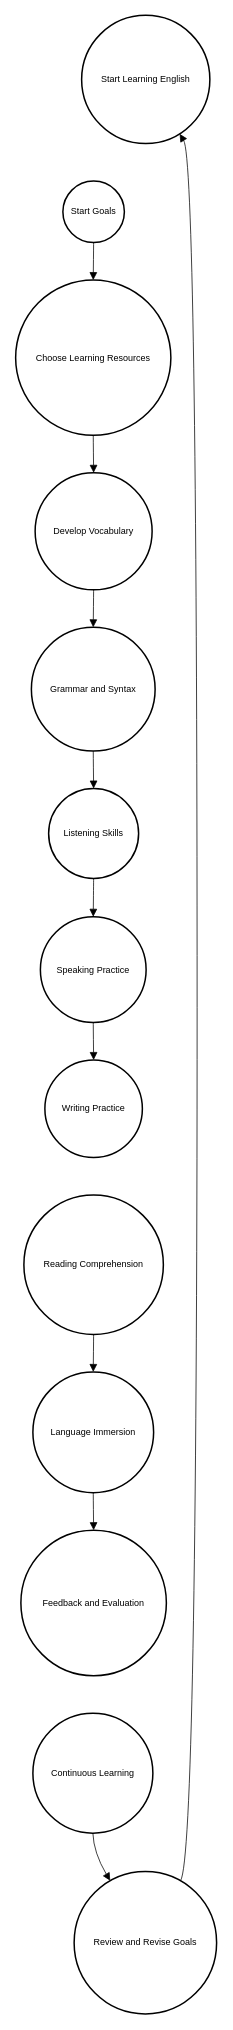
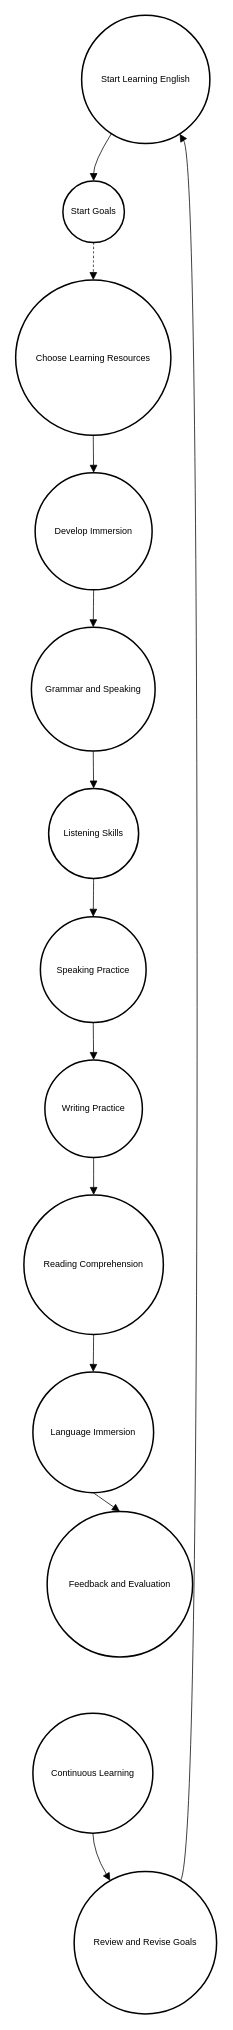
  <mxCell id="0" />
  <mxCell id="1" parent="0" />
  <mxCell id="2" value="Start Learning English" style="ellipse;aspect=fixed;strokeWidth=2;whiteSpace=wrap;" vertex="1" parent="1"><mxGeometry x="108" y="20" width="171" height="171" as="geometry" /></mxCell>
  <mxCell id="3" value="Start Goals" style="ellipse;aspect=fixed;strokeWidth=2;whiteSpace=wrap;" vertex="1" parent="1"><mxGeometry x="83" y="241" width="82" height="82" as="geometry" /></mxCell>
  <mxCell id="4" value="Choose Learning Resources" style="ellipse;aspect=fixed;strokeWidth=2;whiteSpace=wrap;" vertex="1" parent="1"><mxGeometry x="20" y="373" width="207" height="207" as="geometry" /></mxCell>
- <mxCell id="5" value="Develop Vocabulary" style="ellipse;aspect=fixed;strokeWidth=2;whiteSpace=wrap;" vertex="1" parent="1"><mxGeometry x="46" y="630" width="156" height="156" as="geometry" /></mxCell>
- <mxCell id="6" value="Grammar and Syntax" style="ellipse;aspect=fixed;strokeWidth=2;whiteSpace=wrap;" vertex="1" parent="1"><mxGeometry x="41" y="836" width="165" height="165" as="geometry" /></mxCell>
+ <mxCell id="5" value="Develop Immersion" style="ellipse;aspect=fixed;strokeWidth=2;whiteSpace=wrap;" vertex="1" parent="1"><mxGeometry x="46" y="630" width="156" height="156" as="geometry" /></mxCell>
+ <mxCell id="6" value="Grammar and Speaking" style="ellipse;aspect=fixed;strokeWidth=2;whiteSpace=wrap;" vertex="1" parent="1"><mxGeometry x="41" y="836" width="165" height="165" as="geometry" /></mxCell>
  <mxCell id="7" value="Listening Skills" style="ellipse;aspect=fixed;strokeWidth=2;whiteSpace=wrap;" vertex="1" parent="1"><mxGeometry x="64" y="1051" width="120" height="120" as="geometry" /></mxCell>
  <mxCell id="8" value="Speaking Practice" style="ellipse;aspect=fixed;strokeWidth=2;whiteSpace=wrap;" vertex="1" parent="1"><mxGeometry x="53" y="1222" width="141" height="141" as="geometry" /></mxCell>
  <mxCell id="9" value="Writing Practice" style="ellipse;aspect=fixed;strokeWidth=2;whiteSpace=wrap;" vertex="1" parent="1"><mxGeometry x="59" y="1413" width="130" height="130" as="geometry" /></mxCell>
  <mxCell id="10" value="Reading Comprehension" style="ellipse;aspect=fixed;strokeWidth=2;whiteSpace=wrap;" vertex="1" parent="1"><mxGeometry x="31" y="1593" width="186" height="186" as="geometry" /></mxCell>
  <mxCell id="11" value="Language Immersion" style="ellipse;aspect=fixed;strokeWidth=2;whiteSpace=wrap;" vertex="1" parent="1"><mxGeometry x="43" y="1829" width="161" height="161" as="geometry" /></mxCell>
- <mxCell id="12" value="Feedback and Evaluation" style="ellipse;aspect=fixed;strokeWidth=2;whiteSpace=wrap;" vertex="1" parent="1"><mxGeometry x="27" y="2040" width="194" height="194" as="geometry" /></mxCell>
+ <mxCell id="12" value="Feedback and Evaluation" style="ellipse;aspect=fixed;strokeWidth=2;whiteSpace=wrap;" vertex="1" parent="1"><mxGeometry x="62" y="2015" width="194" height="194" as="geometry" /></mxCell>
  <mxCell id="13" value="Continuous Learning" style="ellipse;aspect=fixed;strokeWidth=2;whiteSpace=wrap;" vertex="1" parent="1"><mxGeometry x="43" y="2284" width="160" height="160" as="geometry" /></mxCell>
  <mxCell id="14" value="Review and Revise Goals" style="ellipse;aspect=fixed;strokeWidth=2;whiteSpace=wrap;" vertex="1" parent="1"><mxGeometry x="98" y="2495" width="190" height="190" as="geometry" /></mxCell>
- <mxCell id="16" value="" style="curved=1;startArrow=none;endArrow=block;exitX=0.496;exitY=0.995;entryX=0.501;entryY=-0.002;rounded=0;fontSize=12;startSize=8;endSize=8;" edge="1" parent="1" source="3" target="4"><mxGeometry relative="1" as="geometry"><Array as="points" /></mxGeometry></mxCell>
+ <mxCell id="15" value="" style="curved=1;startArrow=none;endArrow=block;exitX=0.184;exitY=1.0;entryX=0.496;entryY=0.0;rounded=0;fontSize=12;startSize=8;endSize=8;" edge="1" parent="1" source="2" target="3"><mxGeometry relative="1" as="geometry"><Array as="points"><mxPoint x="124" y="216" /></Array></mxGeometry></mxCell>
+ <mxCell id="16" value="" style="curved=1;startArrow=none;endArrow=block;exitX=0.496;exitY=0.995;entryX=0.501;entryY=-0.002;rounded=0;fontSize=12;startSize=8;endSize=8;dashed=1;" edge="1" parent="1" source="3" target="4"><mxGeometry relative="1" as="geometry"><Array as="points" /></mxGeometry></mxCell>
  <mxCell id="17" value="" style="curved=1;startArrow=none;endArrow=block;exitX=0.501;exitY=1.0;entryX=0.498;entryY=0.0;rounded=0;fontSize=12;startSize=8;endSize=8;" edge="1" parent="1" source="4" target="5"><mxGeometry relative="1" as="geometry"><Array as="points" /></mxGeometry></mxCell>
  <mxCell id="18" value="" style="curved=1;startArrow=none;endArrow=block;exitX=0.498;exitY=1.002;entryX=0.501;entryY=0.001;rounded=0;fontSize=12;startSize=8;endSize=8;" edge="1" parent="1" source="5" target="6"><mxGeometry relative="1" as="geometry"><Array as="points" /></mxGeometry></mxCell>
  <mxCell id="19" value="" style="curved=1;startArrow=none;endArrow=block;exitX=0.501;exitY=1.003;entryX=0.497;entryY=0.004;rounded=0;fontSize=12;startSize=8;endSize=8;" edge="1" parent="1" source="6" target="7"><mxGeometry relative="1" as="geometry"><Array as="points" /></mxGeometry></mxCell>
  <mxCell id="20" value="" style="curved=1;startArrow=none;endArrow=block;exitX=0.497;exitY=1.007;entryX=0.501;entryY=-0.001;rounded=0;fontSize=12;startSize=8;endSize=8;" edge="1" parent="1" source="7" target="8"><mxGeometry relative="1" as="geometry"><Array as="points" /></mxGeometry></mxCell>
  <mxCell id="21" value="" style="curved=1;startArrow=none;endArrow=block;exitX=0.501;exitY=1.001;entryX=0.498;entryY=0.001;rounded=0;fontSize=12;startSize=8;endSize=8;" edge="1" parent="1" source="8" target="9"><mxGeometry relative="1" as="geometry"><Array as="points" /></mxGeometry></mxCell>
+ <mxCell id="22" value="" style="curved=1;startArrow=none;endArrow=block;exitX=0.498;exitY=1.003;entryX=0.498;entryY=0.002;rounded=0;fontSize=12;startSize=8;endSize=8;" edge="1" parent="1" source="9" target="10"><mxGeometry relative="1" as="geometry"><Array as="points" /></mxGeometry></mxCell>
  <mxCell id="23" value="" style="curved=1;startArrow=none;endArrow=block;exitX=0.498;exitY=1.001;entryX=0.501;entryY=0.001;rounded=0;fontSize=12;startSize=8;endSize=8;" edge="1" parent="1" source="10" target="11"><mxGeometry relative="1" as="geometry"><Array as="points" /></mxGeometry></mxCell>
  <mxCell id="24" value="" style="curved=1;startArrow=none;endArrow=block;exitX=0.501;exitY=1.003;entryX=0.498;entryY=0.002;rounded=0;fontSize=12;startSize=8;endSize=8;" edge="1" parent="1" source="11" target="12"><mxGeometry relative="1" as="geometry"><Array as="points" /></mxGeometry></mxCell>
  <mxCell id="25" value="" style="curved=1;startArrow=none;endArrow=block;exitX=0.504;exitY=1.004;entryX=0.211;entryY=-0.002;rounded=0;fontSize=12;startSize=8;endSize=8;" edge="1" parent="1" source="13" target="14"><mxGeometry relative="1" as="geometry"><Array as="points"><mxPoint x="124" y="2470" /></Array></mxGeometry></mxCell>
  <mxCell id="26" value="" style="curved=1;startArrow=none;endArrow=block;exitX=0.789;exitY=-0.002;entryX=0.811;entryY=1.0;rounded=0;fontSize=12;startSize=8;endSize=8;" edge="1" parent="1" source="14" target="2"><mxGeometry relative="1" as="geometry"><Array as="points"><mxPoint x="262" y="2470" /><mxPoint x="262" y="216" /></Array></mxGeometry></mxCell>
